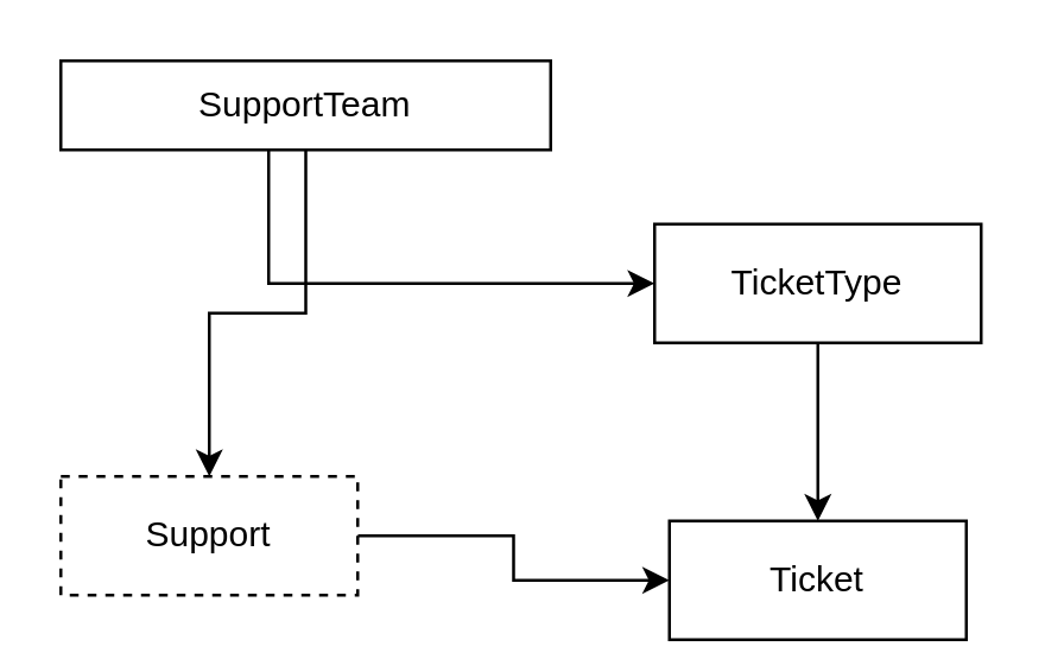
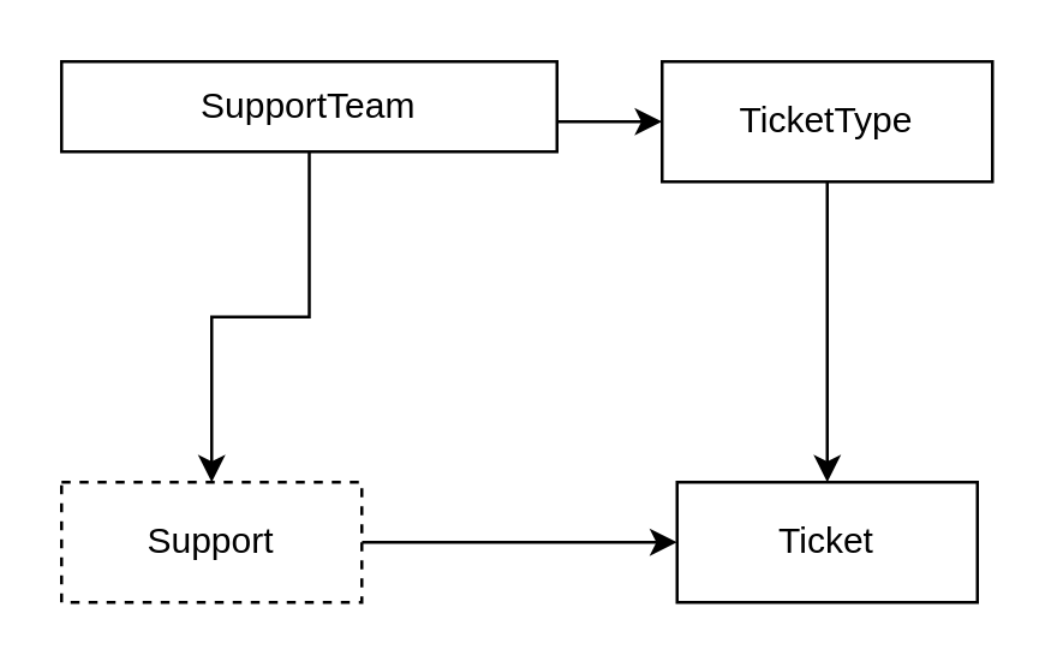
  <mxCell id="0" />
  <mxCell id="1" parent="0" />
  <mxCell id="2" style="edgeStyle=orthogonalEdgeStyle;rounded=0;orthogonalLoop=1;jettySize=auto;html=1;entryX=0.5;entryY=0;entryDx=0;entryDy=0;" edge="1" parent="1" source="4" target="6"><mxGeometry relative="1" as="geometry" /></mxCell>
  <mxCell id="3" style="edgeStyle=orthogonalEdgeStyle;rounded=0;orthogonalLoop=1;jettySize=auto;html=1;entryX=0;entryY=0.5;entryDx=0;entryDy=0;exitX=0.5;exitY=0;exitDx=0;exitDy=0;" edge="1" parent="1" source="4" target="9"><mxGeometry relative="1" as="geometry"><mxPoint x="-10" y="40" as="targetPoint" /><Array as="points"><mxPoint x="90" y="40" /></Array></mxGeometry></mxCell>
  <mxCell id="4" value="SupportTeam" style="whiteSpace=wrap;html=1;align=center;" vertex="1" parent="1"><mxGeometry x="20" y="20" width="165" height="30" as="geometry" /></mxCell>
  <mxCell id="5" style="edgeStyle=orthogonalEdgeStyle;rounded=0;orthogonalLoop=1;jettySize=auto;html=1;entryX=0;entryY=0.5;entryDx=0;entryDy=0;" edge="1" parent="1" source="6" target="7"><mxGeometry relative="1" as="geometry" /></mxCell>
  <mxCell id="6" value="Support" style="whiteSpace=wrap;html=1;align=center;dashed=1;" vertex="1" parent="1"><mxGeometry x="20" y="160" width="100" height="40" as="geometry" /></mxCell>
- <mxCell id="7" value="Ticket" style="whiteSpace=wrap;html=1;align=center;" vertex="1" parent="1"><mxGeometry x="225" y="175" width="100" height="40" as="geometry" /></mxCell>
+ <mxCell id="7" value="Ticket" style="whiteSpace=wrap;html=1;align=center;" vertex="1" parent="1"><mxGeometry x="225" y="160" width="100" height="40" as="geometry" /></mxCell>
  <mxCell id="8" style="edgeStyle=orthogonalEdgeStyle;rounded=0;orthogonalLoop=1;jettySize=auto;html=1;entryX=0.5;entryY=0;entryDx=0;entryDy=0;" edge="1" parent="1" source="9" target="7"><mxGeometry relative="1" as="geometry"><Array as="points"><mxPoint x="275" y="130" /></Array></mxGeometry></mxCell>
- <mxCell id="9" value="TicketType" style="whiteSpace=wrap;html=1;align=center;" vertex="1" parent="1"><mxGeometry x="220" y="75" width="110" height="40" as="geometry" /></mxCell>
+ <mxCell id="9" value="TicketType" style="whiteSpace=wrap;html=1;align=center;" vertex="1" parent="1"><mxGeometry x="220" y="20" width="110" height="40" as="geometry" /></mxCell>
